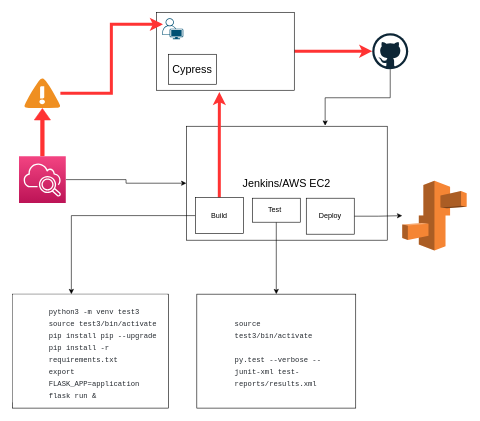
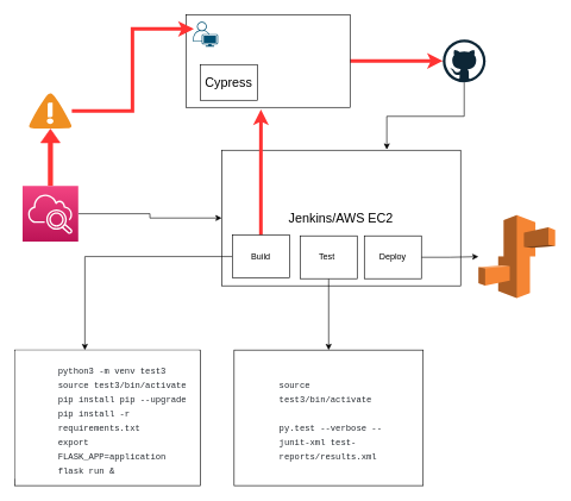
  <mxCell id="0" />
  <mxCell id="1" parent="0" />
  <mxCell id="2" style="edgeStyle=orthogonalEdgeStyle;rounded=0;orthogonalLoop=1;jettySize=auto;html=1;entryX=1;entryY=0.5;entryDx=0;entryDy=0;strokeColor=#000000;fontSize=18;fillColor=#333333;" parent="1" source="25" target="24" edge="1"><mxGeometry relative="1" as="geometry" /></mxCell>
  <mxCell id="3" style="edgeStyle=orthogonalEdgeStyle;rounded=0;orthogonalLoop=1;jettySize=auto;html=1;entryX=0.691;entryY=-0.005;entryDx=0;entryDy=0;entryPerimeter=0;fontSize=18;" parent="1" source="4" target="5" edge="1"><mxGeometry relative="1" as="geometry" /></mxCell>
  <mxCell id="4" value="" style="dashed=0;outlineConnect=0;html=1;align=center;labelPosition=center;verticalLabelPosition=bottom;verticalAlign=top;shape=mxgraph.weblogos.github" parent="1" vertex="1"><mxGeometry x="620" y="55" width="60" height="60" as="geometry" /></mxCell>
  <mxCell id="5" value="&lt;div style=&quot;text-align: left;&quot;&gt;&lt;font style=&quot;font-size: 18px;&quot;&gt;Jenkins/AWS EC2&lt;/font&gt;&lt;/div&gt;" style="rounded=0;whiteSpace=wrap;html=1;" parent="1" vertex="1"><mxGeometry x="310" y="210" width="335" height="190" as="geometry" /></mxCell>
  <mxCell id="6" style="edgeStyle=orthogonalEdgeStyle;rounded=0;orthogonalLoop=1;jettySize=auto;html=1;entryX=0.378;entryY=0;entryDx=0;entryDy=0;entryPerimeter=0;fontSize=18;" parent="1" source="8" target="14" edge="1"><mxGeometry relative="1" as="geometry" /></mxCell>
  <mxCell id="7" style="edgeStyle=orthogonalEdgeStyle;rounded=0;orthogonalLoop=1;jettySize=auto;html=1;entryX=0.457;entryY=1.023;entryDx=0;entryDy=0;entryPerimeter=0;strokeColor=#FF3333;strokeWidth=5;" edge="1" parent="1" source="8" target="23"><mxGeometry relative="1" as="geometry" /></mxCell>
  <mxCell id="8" value="Build" style="rounded=0;whiteSpace=wrap;html=1;" parent="1" vertex="1"><mxGeometry x="325" y="329" width="80" height="60" as="geometry" /></mxCell>
  <mxCell id="9" style="edgeStyle=orthogonalEdgeStyle;rounded=0;orthogonalLoop=1;jettySize=auto;html=1;fontSize=18;" parent="1" source="10" target="16" edge="1"><mxGeometry relative="1" as="geometry" /></mxCell>
- <mxCell id="10" value="Test&lt;span style=&quot;white-space: pre;&quot;&gt;&#09;&lt;/span&gt;" style="rounded=0;whiteSpace=wrap;html=1;" parent="1" vertex="1"><mxGeometry x="420" y="330" width="80" height="40" as="geometry" /></mxCell>
+ <mxCell id="10" value="Test&lt;span style=&quot;white-space: pre;&quot;&gt;&#09;&lt;/span&gt;" style="rounded=0;whiteSpace=wrap;html=1;" parent="1" vertex="1"><mxGeometry x="420" y="330" width="80" height="60" as="geometry" /></mxCell>
  <mxCell id="11" style="edgeStyle=orthogonalEdgeStyle;rounded=0;orthogonalLoop=1;jettySize=auto;html=1;fontSize=18;" parent="1" source="12" target="13" edge="1"><mxGeometry relative="1" as="geometry" /></mxCell>
  <mxCell id="12" value="Deploy" style="rounded=0;whiteSpace=wrap;html=1;" parent="1" vertex="1"><mxGeometry x="510" y="330" width="80" height="60" as="geometry" /></mxCell>
  <mxCell id="13" value="" style="outlineConnect=0;dashed=0;verticalLabelPosition=bottom;verticalAlign=top;align=center;html=1;shape=mxgraph.aws3.elastic_beanstalk;fillColor=#F58534;gradientColor=none;fontSize=18;" parent="1" vertex="1"><mxGeometry x="670" y="300.75" width="107.5" height="116.5" as="geometry" /></mxCell>
  <mxCell id="14" value="" style="rounded=0;whiteSpace=wrap;html=1;fontSize=18;" parent="1" vertex="1"><mxGeometry x="20" y="490" width="260" height="190" as="geometry" /></mxCell>
  <mxCell id="15" value="&lt;table style=&quot;border-spacing: 0px; border-collapse: collapse; tab-size: 8; color: rgb(36, 41, 47); font-family: -apple-system, &amp;quot;system-ui&amp;quot;, &amp;quot;Segoe UI&amp;quot;, Helvetica, Arial, sans-serif, &amp;quot;Apple Color Emoji&amp;quot;, &amp;quot;Segoe UI Emoji&amp;quot;; font-size: 14px; text-align: start; background-color: rgb(255, 255, 255);&quot; data-tagsearch-path=&quot;Jenkinsfile&quot; data-tagsearch-lang=&quot;Groovy&quot; data-paste-markdown-skip=&quot;&quot; data-tab-size=&quot;8&quot; class=&quot;highlight tab-size js-file-line-container js-code-nav-container js-tagsearch-file&quot; data-hpc=&quot;&quot;&gt;&lt;tbody style=&quot;box-sizing: border-box;&quot;&gt;&lt;tr style=&quot;box-sizing: border-box; background-color: transparent;&quot;&gt;&lt;td style=&quot;box-sizing: border-box; padding: 0px 10px; position: relative; line-height: 20px; vertical-align: top; overflow: visible; font-family: ui-monospace, SFMono-Regular, &amp;quot;SF Mono&amp;quot;, Menlo, Consolas, &amp;quot;Liberation Mono&amp;quot;, monospace; font-size: 12px; color: var(--color-fg-default); overflow-wrap: anywhere;&quot; class=&quot;blob-code blob-code-inner js-file-line&quot; id=&quot;LC6&quot;&gt;&lt;br&gt;&lt;/td&gt;&lt;/tr&gt;&lt;tr style=&quot;box-sizing: border-box;&quot;&gt;&lt;td style=&quot;box-sizing: border-box; padding: 0px 10px; position: relative; width: 50px; min-width: 50px; font-family: ui-monospace, SFMono-Regular, &amp;quot;SF Mono&amp;quot;, Menlo, Consolas, &amp;quot;Liberation Mono&amp;quot;, monospace; font-size: 12px; line-height: 20px; color: var(--color-fg-subtle); text-align: right; vertical-align: top; cursor: pointer; user-select: none;&quot; data-line-number=&quot;7&quot; class=&quot;blob-num js-line-number js-code-nav-line-number js-blob-rnum&quot; id=&quot;L7&quot;&gt;&lt;/td&gt;&lt;td style=&quot;box-sizing: border-box; padding: 0px 10px; position: relative; line-height: 20px; vertical-align: top; overflow: visible; font-family: ui-monospace, SFMono-Regular, &amp;quot;SF Mono&amp;quot;, Menlo, Consolas, &amp;quot;Liberation Mono&amp;quot;, monospace; font-size: 12px; color: var(--color-fg-default); overflow-wrap: anywhere;&quot; class=&quot;blob-code blob-code-inner js-file-line&quot; id=&quot;LC7&quot;&gt;&lt;span style=&quot;box-sizing: border-box; color: var(--color-prettylights-syntax-string);&quot; class=&quot;pl-s&quot;&gt;        python3 -m venv test3&lt;/span&gt;&lt;/td&gt;&lt;/tr&gt;&lt;tr style=&quot;box-sizing: border-box; background-color: transparent;&quot;&gt;&lt;td style=&quot;box-sizing: border-box; padding: 0px 10px; position: relative; width: 50px; min-width: 50px; font-family: ui-monospace, SFMono-Regular, &amp;quot;SF Mono&amp;quot;, Menlo, Consolas, &amp;quot;Liberation Mono&amp;quot;, monospace; font-size: 12px; line-height: 20px; color: var(--color-fg-subtle); text-align: right; vertical-align: top; cursor: pointer; user-select: none;&quot; data-line-number=&quot;8&quot; class=&quot;blob-num js-line-number js-code-nav-line-number js-blob-rnum&quot; id=&quot;L8&quot;&gt;&lt;/td&gt;&lt;td style=&quot;box-sizing: border-box; padding: 0px 10px; position: relative; line-height: 20px; vertical-align: top; overflow: visible; font-family: ui-monospace, SFMono-Regular, &amp;quot;SF Mono&amp;quot;, Menlo, Consolas, &amp;quot;Liberation Mono&amp;quot;, monospace; font-size: 12px; color: var(--color-fg-default); overflow-wrap: anywhere;&quot; class=&quot;blob-code blob-code-inner js-file-line&quot; id=&quot;LC8&quot;&gt;&lt;span style=&quot;box-sizing: border-box; color: var(--color-prettylights-syntax-string);&quot; class=&quot;pl-s&quot;&gt;        source test3/bin/activate&lt;/span&gt;&lt;/td&gt;&lt;/tr&gt;&lt;tr style=&quot;box-sizing: border-box;&quot;&gt;&lt;td style=&quot;box-sizing: border-box; padding: 0px 10px; position: relative; width: 50px; min-width: 50px; font-family: ui-monospace, SFMono-Regular, &amp;quot;SF Mono&amp;quot;, Menlo, Consolas, &amp;quot;Liberation Mono&amp;quot;, monospace; font-size: 12px; line-height: 20px; color: var(--color-fg-subtle); text-align: right; vertical-align: top; cursor: pointer; user-select: none;&quot; data-line-number=&quot;9&quot; class=&quot;blob-num js-line-number js-code-nav-line-number js-blob-rnum&quot; id=&quot;L9&quot;&gt;&lt;/td&gt;&lt;td style=&quot;box-sizing: border-box; padding: 0px 10px; position: relative; line-height: 20px; vertical-align: top; overflow: visible; font-family: ui-monospace, SFMono-Regular, &amp;quot;SF Mono&amp;quot;, Menlo, Consolas, &amp;quot;Liberation Mono&amp;quot;, monospace; font-size: 12px; color: var(--color-fg-default); overflow-wrap: anywhere;&quot; class=&quot;blob-code blob-code-inner js-file-line&quot; id=&quot;LC9&quot;&gt;&lt;span style=&quot;box-sizing: border-box; color: var(--color-prettylights-syntax-string);&quot; class=&quot;pl-s&quot;&gt;        pip install pip --upgrade&lt;/span&gt;&lt;/td&gt;&lt;/tr&gt;&lt;tr style=&quot;box-sizing: border-box; background-color: transparent;&quot;&gt;&lt;td style=&quot;box-sizing: border-box; padding: 0px 10px; position: relative; width: 50px; min-width: 50px; font-family: ui-monospace, SFMono-Regular, &amp;quot;SF Mono&amp;quot;, Menlo, Consolas, &amp;quot;Liberation Mono&amp;quot;, monospace; font-size: 12px; line-height: 20px; color: var(--color-fg-subtle); text-align: right; vertical-align: top; cursor: pointer; user-select: none;&quot; data-line-number=&quot;10&quot; class=&quot;blob-num js-line-number js-code-nav-line-number js-blob-rnum&quot; id=&quot;L10&quot;&gt;&lt;/td&gt;&lt;td style=&quot;box-sizing: border-box; padding: 0px 10px; position: relative; line-height: 20px; vertical-align: top; overflow: visible; font-family: ui-monospace, SFMono-Regular, &amp;quot;SF Mono&amp;quot;, Menlo, Consolas, &amp;quot;Liberation Mono&amp;quot;, monospace; font-size: 12px; color: var(--color-fg-default); overflow-wrap: anywhere;&quot; class=&quot;blob-code blob-code-inner js-file-line&quot; id=&quot;LC10&quot;&gt;&lt;span style=&quot;box-sizing: border-box; color: var(--color-prettylights-syntax-string);&quot; class=&quot;pl-s&quot;&gt;        pip install -r requirements.txt&lt;/span&gt;&lt;/td&gt;&lt;/tr&gt;&lt;tr style=&quot;box-sizing: border-box;&quot;&gt;&lt;td style=&quot;box-sizing: border-box; padding: 0px 10px; position: relative; width: 50px; min-width: 50px; font-family: ui-monospace, SFMono-Regular, &amp;quot;SF Mono&amp;quot;, Menlo, Consolas, &amp;quot;Liberation Mono&amp;quot;, monospace; font-size: 12px; line-height: 20px; color: var(--color-fg-subtle); text-align: right; vertical-align: top; cursor: pointer; user-select: none;&quot; data-line-number=&quot;11&quot; class=&quot;blob-num js-line-number js-code-nav-line-number js-blob-rnum&quot; id=&quot;L11&quot;&gt;&lt;/td&gt;&lt;td style=&quot;box-sizing: border-box; padding: 0px 10px; position: relative; line-height: 20px; vertical-align: top; overflow: visible; font-family: ui-monospace, SFMono-Regular, &amp;quot;SF Mono&amp;quot;, Menlo, Consolas, &amp;quot;Liberation Mono&amp;quot;, monospace; font-size: 12px; color: var(--color-fg-default); overflow-wrap: anywhere;&quot; class=&quot;blob-code blob-code-inner js-file-line&quot; id=&quot;LC11&quot;&gt;&lt;span style=&quot;box-sizing: border-box; color: var(--color-prettylights-syntax-string);&quot; class=&quot;pl-s&quot;&gt;        export FLASK_APP=application&lt;/span&gt;&lt;/td&gt;&lt;/tr&gt;&lt;tr style=&quot;box-sizing: border-box; background-color: transparent;&quot;&gt;&lt;td style=&quot;box-sizing: border-box; padding: 0px 10px; position: relative; width: 50px; min-width: 50px; font-family: ui-monospace, SFMono-Regular, &amp;quot;SF Mono&amp;quot;, Menlo, Consolas, &amp;quot;Liberation Mono&amp;quot;, monospace; font-size: 12px; line-height: 20px; color: var(--color-fg-subtle); text-align: right; vertical-align: top; cursor: pointer; user-select: none;&quot; data-line-number=&quot;12&quot; class=&quot;blob-num js-line-number js-code-nav-line-number js-blob-rnum&quot; id=&quot;L12&quot;&gt;&lt;/td&gt;&lt;td style=&quot;box-sizing: border-box; padding: 0px 10px; position: relative; line-height: 20px; vertical-align: top; overflow: visible; font-family: ui-monospace, SFMono-Regular, &amp;quot;SF Mono&amp;quot;, Menlo, Consolas, &amp;quot;Liberation Mono&amp;quot;, monospace; font-size: 12px; color: var(--color-fg-default); overflow-wrap: anywhere;&quot; class=&quot;blob-code blob-code-inner js-file-line&quot; id=&quot;LC12&quot;&gt;&lt;span style=&quot;box-sizing: border-box; color: var(--color-prettylights-syntax-string);&quot; class=&quot;pl-s&quot;&gt;        flask run &amp;amp;&lt;/span&gt;&lt;/td&gt;&lt;/tr&gt;&lt;/tbody&gt;&lt;/table&gt;" style="text;html=1;strokeColor=none;fillColor=none;align=center;verticalAlign=middle;whiteSpace=wrap;rounded=0;fontSize=18;" parent="1" vertex="1"><mxGeometry x="20" y="500" width="260" height="160" as="geometry" /></mxCell>
  <mxCell id="16" value="" style="rounded=0;whiteSpace=wrap;html=1;fontSize=18;" parent="1" vertex="1"><mxGeometry x="327.5" y="490" width="265" height="190" as="geometry" /></mxCell>
  <mxCell id="17" value="&lt;table style=&quot;border-spacing: 0px; border-collapse: collapse; tab-size: 8; color: rgb(36, 41, 47); font-family: -apple-system, &amp;quot;system-ui&amp;quot;, &amp;quot;Segoe UI&amp;quot;, Helvetica, Arial, sans-serif, &amp;quot;Apple Color Emoji&amp;quot;, &amp;quot;Segoe UI Emoji&amp;quot;; font-size: 14px; text-align: start; background-color: rgb(255, 255, 255);&quot; data-tagsearch-path=&quot;Jenkinsfile&quot; data-tagsearch-lang=&quot;Groovy&quot; data-paste-markdown-skip=&quot;&quot; data-tab-size=&quot;8&quot; class=&quot;highlight tab-size js-file-line-container js-code-nav-container js-tagsearch-file&quot; data-hpc=&quot;&quot;&gt;&lt;tbody style=&quot;box-sizing: border-box;&quot;&gt;&lt;tr style=&quot;box-sizing: border-box;&quot;&gt;&lt;td style=&quot;text-align: justify; box-sizing: border-box; padding: 0px 10px; position: relative; line-height: 20px; vertical-align: top; overflow: visible; font-family: ui-monospace, SFMono-Regular, &amp;quot;SF Mono&amp;quot;, Menlo, Consolas, &amp;quot;Liberation Mono&amp;quot;, monospace; font-size: 12px; color: var(--color-fg-default); overflow-wrap: anywhere;&quot; class=&quot;blob-code blob-code-inner js-file-line&quot; id=&quot;LC19&quot;&gt;&lt;br&gt;&lt;/td&gt;&lt;/tr&gt;&lt;tr style=&quot;box-sizing: border-box; background-color: transparent;&quot;&gt;&lt;td style=&quot;box-sizing: border-box; padding: 0px 10px; position: relative; width: 50px; min-width: 50px; font-family: ui-monospace, SFMono-Regular, &amp;quot;SF Mono&amp;quot;, Menlo, Consolas, &amp;quot;Liberation Mono&amp;quot;, monospace; font-size: 12px; line-height: 20px; color: var(--color-fg-subtle); text-align: right; vertical-align: top; cursor: pointer; user-select: none;&quot; data-line-number=&quot;20&quot; class=&quot;blob-num js-line-number js-code-nav-line-number js-blob-rnum&quot; id=&quot;L20&quot;&gt;&lt;/td&gt;&lt;td style=&quot;box-sizing: border-box; padding: 0px 10px; position: relative; line-height: 20px; vertical-align: top; overflow: visible; font-family: ui-monospace, SFMono-Regular, &amp;quot;SF Mono&amp;quot;, Menlo, Consolas, &amp;quot;Liberation Mono&amp;quot;, monospace; font-size: 12px; color: var(--color-fg-default); overflow-wrap: anywhere;&quot; class=&quot;blob-code blob-code-inner js-file-line&quot; id=&quot;LC20&quot;&gt;&lt;span style=&quot;box-sizing: border-box; color: var(--color-prettylights-syntax-string);&quot; class=&quot;pl-s&quot;&gt;source test3/bin/activate&lt;br&gt;&lt;br&gt;py.test --verbose --junit-xml test-reports/results.xml&lt;/span&gt;&lt;/td&gt;&lt;/tr&gt;&lt;/tbody&gt;&lt;/table&gt;" style="text;html=1;strokeColor=none;fillColor=none;align=center;verticalAlign=middle;whiteSpace=wrap;rounded=0;fontSize=18;" parent="1" vertex="1"><mxGeometry x="330" y="500" width="230" height="160" as="geometry" /></mxCell>
  <mxCell id="18" style="edgeStyle=orthogonalEdgeStyle;rounded=0;orthogonalLoop=1;jettySize=auto;html=1;fontSize=18;" parent="1" source="20" target="5" edge="1"><mxGeometry relative="1" as="geometry" /></mxCell>
  <mxCell id="19" style="edgeStyle=orthogonalEdgeStyle;shape=flexArrow;rounded=0;orthogonalLoop=1;jettySize=auto;html=1;strokeColor=#FF3333;fontSize=18;fillColor=#FF3333;width=6;" parent="1" source="20" target="21" edge="1"><mxGeometry relative="1" as="geometry" /></mxCell>
  <mxCell id="20" value="" style="sketch=0;points=[[0,0,0],[0.25,0,0],[0.5,0,0],[0.75,0,0],[1,0,0],[0,1,0],[0.25,1,0],[0.5,1,0],[0.75,1,0],[1,1,0],[0,0.25,0],[0,0.5,0],[0,0.75,0],[1,0.25,0],[1,0.5,0],[1,0.75,0]];points=[[0,0,0],[0.25,0,0],[0.5,0,0],[0.75,0,0],[1,0,0],[0,1,0],[0.25,1,0],[0.5,1,0],[0.75,1,0],[1,1,0],[0,0.25,0],[0,0.5,0],[0,0.75,0],[1,0.25,0],[1,0.5,0],[1,0.75,0]];outlineConnect=0;fontColor=#232F3E;gradientColor=#F34482;gradientDirection=north;fillColor=#BC1356;strokeColor=#ffffff;dashed=0;verticalLabelPosition=bottom;verticalAlign=top;align=center;html=1;fontSize=12;fontStyle=0;aspect=fixed;shape=mxgraph.aws4.resourceIcon;resIcon=mxgraph.aws4.cloudwatch_2;" parent="1" vertex="1"><mxGeometry x="31" y="260" width="78" height="78" as="geometry" /></mxCell>
  <mxCell id="21" value="" style="shadow=0;dashed=0;html=1;strokeColor=none;fillColor=#4495D1;labelPosition=center;verticalLabelPosition=bottom;verticalAlign=top;align=center;outlineConnect=0;shape=mxgraph.veeam.2d.alert;fontSize=18;" parent="1" vertex="1"><mxGeometry x="40" y="130" width="60" height="50" as="geometry" /></mxCell>
  <mxCell id="22" style="edgeStyle=orthogonalEdgeStyle;rounded=0;orthogonalLoop=1;jettySize=auto;html=1;strokeWidth=5;strokeColor=#FF3333;" edge="1" parent="1" source="23" target="4"><mxGeometry relative="1" as="geometry" /></mxCell>
  <mxCell id="23" value="" style="rounded=0;whiteSpace=wrap;html=1;" vertex="1" parent="1"><mxGeometry x="260" y="20" width="230" height="130" as="geometry" /></mxCell>
  <mxCell id="24" value="Cypress" style="whiteSpace=wrap;html=1;fontSize=18;rounded=0;" parent="1" vertex="1"><mxGeometry x="280" y="90" width="80" height="50" as="geometry" /></mxCell>
  <mxCell id="25" value="" style="points=[[0.35,0,0],[0.98,0.51,0],[1,0.71,0],[0.67,1,0],[0,0.795,0],[0,0.65,0]];verticalLabelPosition=bottom;sketch=0;html=1;verticalAlign=top;aspect=fixed;align=center;pointerEvents=1;shape=mxgraph.cisco19.user;fillColor=#005073;strokeColor=none;" parent="1" vertex="1"><mxGeometry x="270" y="30" width="35" height="35" as="geometry" /></mxCell>
  <mxCell id="26" style="edgeStyle=orthogonalEdgeStyle;rounded=0;orthogonalLoop=1;jettySize=auto;html=1;entryX=0.029;entryY=0.286;entryDx=0;entryDy=0;entryPerimeter=0;strokeColor=#FF3333;strokeWidth=5;" edge="1" parent="1" source="21" target="25"><mxGeometry relative="1" as="geometry" /></mxCell>
